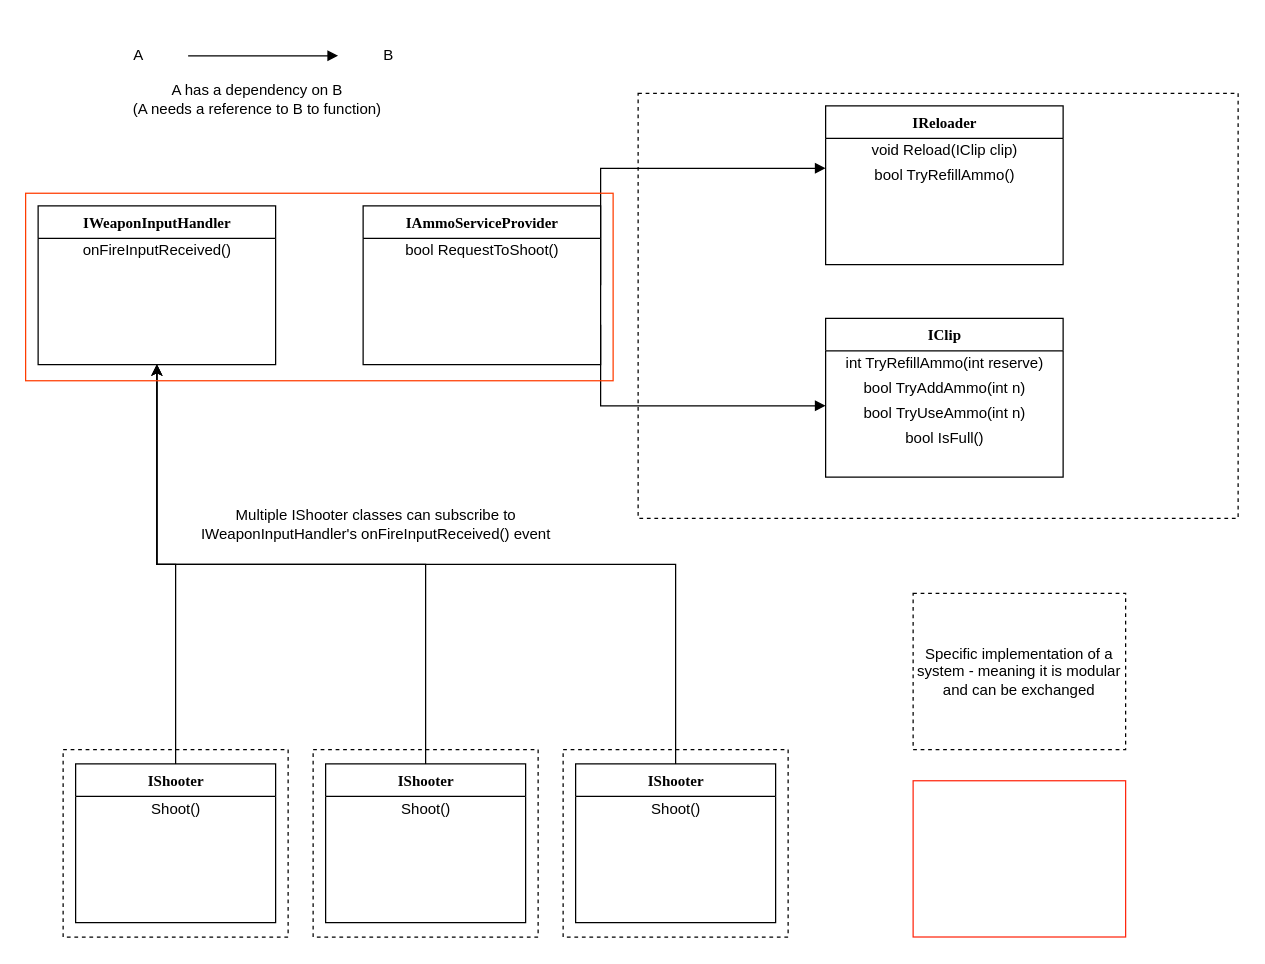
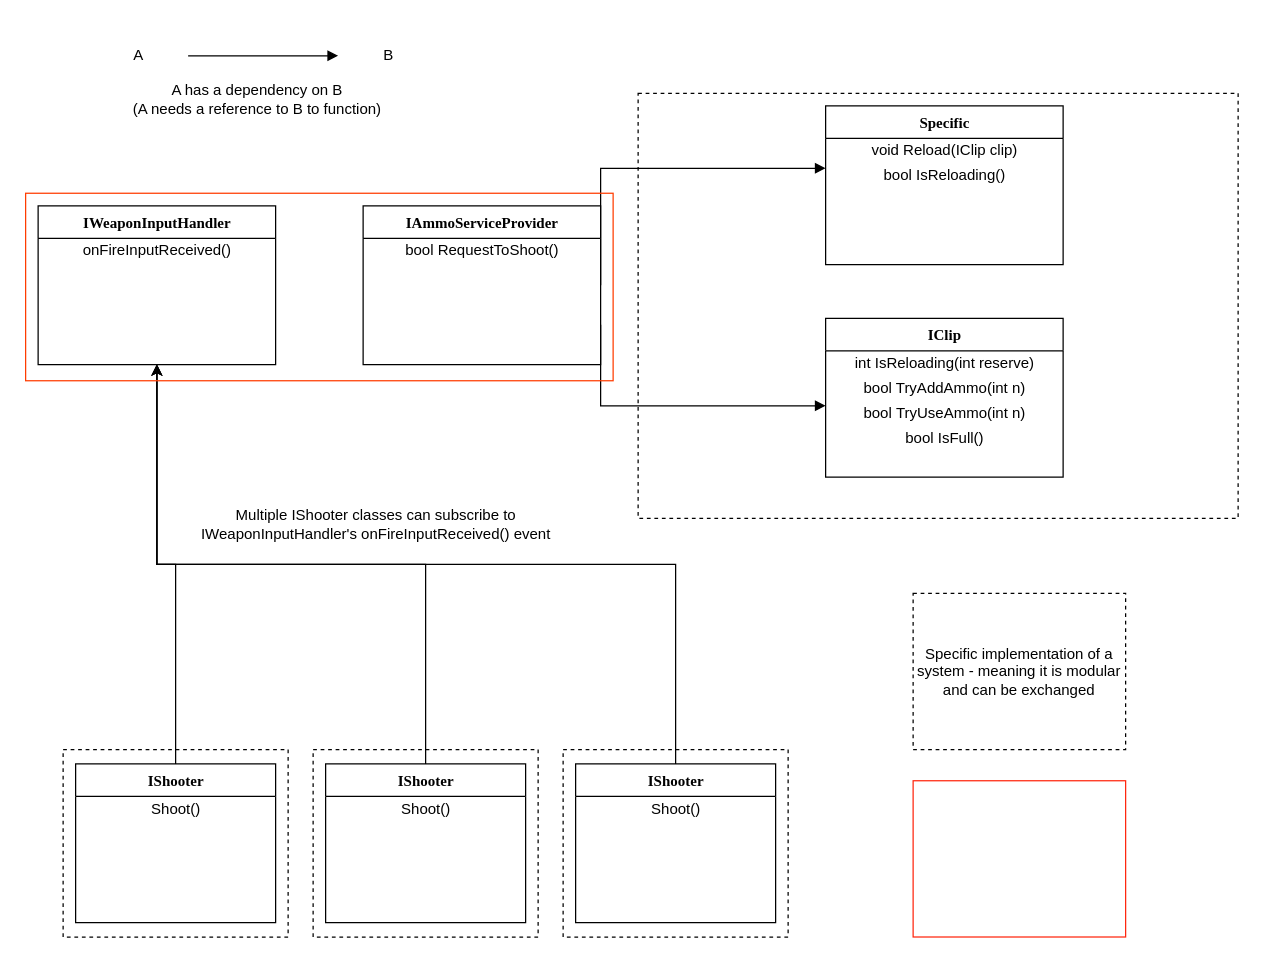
  <mxCell id="0" />
  <mxCell id="1" parent="0" />
  <mxCell id="2" value="" style="rounded=0;whiteSpace=wrap;html=1;dashed=1;fillColor=none;" parent="1" vertex="1"><mxGeometry x="510" y="74" width="480" height="340" as="geometry" /></mxCell>
  <mxCell id="3" style="edgeStyle=elbowEdgeStyle;html=1;labelBackgroundColor=none;startFill=0;endArrow=block;endFill=1;fontFamily=Verdana;fontSize=12;elbow=vertical;rounded=0;exitX=1;exitY=0.75;exitDx=0;exitDy=0;" parent="1" source="17" edge="1"><mxGeometry relative="1" as="geometry"><mxPoint x="480" y="374" as="sourcePoint" /><mxPoint x="660" y="324" as="targetPoint" /><Array as="points"><mxPoint x="560" y="324" /><mxPoint x="620" y="334" /><mxPoint x="530" y="344" /><mxPoint x="500" y="354" /><mxPoint x="510" y="364" /><mxPoint x="420" y="374" /><mxPoint x="440" y="398" /></Array></mxGeometry></mxCell>
  <mxCell id="4" style="edgeStyle=elbowEdgeStyle;html=1;labelBackgroundColor=none;startFill=0;endArrow=block;endFill=1;fontFamily=Verdana;fontSize=12;elbow=vertical;rounded=0;exitX=1;exitY=0.5;exitDx=0;exitDy=0;" parent="1" edge="1" source="17"><mxGeometry relative="1" as="geometry"><mxPoint x="470" y="189.25" as="sourcePoint" /><mxPoint x="660" y="134" as="targetPoint" /><Array as="points"><mxPoint x="570" y="134" /><mxPoint x="620" y="274" /><mxPoint x="530" y="284" /><mxPoint x="500" y="294" /><mxPoint x="510" y="304" /><mxPoint x="420" y="314" /><mxPoint x="440" y="338" /></Array></mxGeometry></mxCell>
  <mxCell id="5" style="edgeStyle=elbowEdgeStyle;html=1;labelBackgroundColor=none;startFill=0;endArrow=block;endFill=1;fontFamily=Verdana;fontSize=12;elbow=vertical;rounded=0;" parent="1" edge="1"><mxGeometry relative="1" as="geometry"><mxPoint x="150" y="44" as="sourcePoint" /><mxPoint x="270" y="44" as="targetPoint" /><Array as="points"><mxPoint x="190" y="44" /><mxPoint x="210" y="20" /><mxPoint x="230" y="44" /></Array></mxGeometry></mxCell>
  <mxCell id="6" value="A" style="text;html=1;align=center;verticalAlign=middle;resizable=0;points=[];autosize=1;" parent="1" vertex="1"><mxGeometry x="100" y="34" width="20" height="20" as="geometry" /></mxCell>
  <mxCell id="7" value="B" style="text;html=1;align=center;verticalAlign=middle;resizable=0;points=[];autosize=1;" parent="1" vertex="1"><mxGeometry x="300" y="34" width="20" height="20" as="geometry" /></mxCell>
  <mxCell id="8" value="A has a dependency on B&lt;br&gt;(A needs a reference to B to function)&lt;br&gt;" style="text;html=1;align=center;verticalAlign=middle;resizable=0;points=[];autosize=1;" parent="1" vertex="1"><mxGeometry x="100" y="64" width="210" height="30" as="geometry" /></mxCell>
- <mxCell id="9" value="IReloader&lt;br&gt;" style="swimlane;html=1;fontStyle=1;align=center;verticalAlign=top;childLayout=stackLayout;horizontal=1;startSize=26;horizontalStack=0;resizeParent=1;resizeLast=0;collapsible=1;marginBottom=0;swimlaneFillColor=#ffffff;rounded=0;shadow=0;comic=0;labelBackgroundColor=none;strokeWidth=1;fillColor=none;fontFamily=Verdana;fontSize=12" parent="1" vertex="1"><mxGeometry x="660" y="84" width="190" height="127" as="geometry" /></mxCell>
+ <mxCell id="9" value="Specific&lt;br&gt;" style="swimlane;html=1;fontStyle=1;align=center;verticalAlign=top;childLayout=stackLayout;horizontal=1;startSize=26;horizontalStack=0;resizeParent=1;resizeLast=0;collapsible=1;marginBottom=0;swimlaneFillColor=#ffffff;rounded=0;shadow=0;comic=0;labelBackgroundColor=none;strokeWidth=1;fillColor=none;fontFamily=Verdana;fontSize=12" parent="1" vertex="1"><mxGeometry x="660" y="84" width="190" height="127" as="geometry" /></mxCell>
  <mxCell id="10" value="void Reload(IClip clip)" style="text;html=1;align=center;verticalAlign=middle;resizable=0;points=[];autosize=1;" parent="9" vertex="1"><mxGeometry y="26" width="190" height="20" as="geometry" /></mxCell>
- <mxCell id="11" value="bool TryRefillAmmo()" style="text;html=1;align=center;verticalAlign=middle;resizable=0;points=[];autosize=1;" parent="9" vertex="1"><mxGeometry y="46" width="190" height="20" as="geometry" /></mxCell>
+ <mxCell id="11" value="bool IsReloading()" style="text;html=1;align=center;verticalAlign=middle;resizable=0;points=[];autosize=1;" parent="9" vertex="1"><mxGeometry y="46" width="190" height="20" as="geometry" /></mxCell>
  <mxCell id="12" value="IClip&lt;br&gt;" style="swimlane;html=1;fontStyle=1;align=center;verticalAlign=top;childLayout=stackLayout;horizontal=1;startSize=26;horizontalStack=0;resizeParent=1;resizeLast=0;collapsible=1;marginBottom=0;swimlaneFillColor=#ffffff;rounded=0;shadow=0;comic=0;labelBackgroundColor=none;strokeWidth=1;fillColor=none;fontFamily=Verdana;fontSize=12" parent="1" vertex="1"><mxGeometry x="660" y="254" width="190" height="127" as="geometry" /></mxCell>
- <mxCell id="13" value="int TryRefillAmmo(int reserve)" style="text;html=1;align=center;verticalAlign=middle;resizable=0;points=[];autosize=1;" parent="12" vertex="1"><mxGeometry y="26" width="190" height="20" as="geometry" /></mxCell>
+ <mxCell id="13" value="int IsReloading(int reserve)" style="text;html=1;align=center;verticalAlign=middle;resizable=0;points=[];autosize=1;" parent="12" vertex="1"><mxGeometry y="26" width="190" height="20" as="geometry" /></mxCell>
  <mxCell id="14" value="bool TryAddAmmo(int n)" style="text;html=1;align=center;verticalAlign=middle;resizable=0;points=[];autosize=1;" parent="12" vertex="1"><mxGeometry y="46" width="190" height="20" as="geometry" /></mxCell>
  <mxCell id="15" value="bool&amp;nbsp;TryUseAmmo(int n)" style="text;html=1;align=center;verticalAlign=middle;resizable=0;points=[];autosize=1;" parent="12" vertex="1"><mxGeometry y="66" width="190" height="20" as="geometry" /></mxCell>
  <mxCell id="16" value="bool IsFull()" style="text;html=1;align=center;verticalAlign=middle;resizable=0;points=[];autosize=1;" vertex="1" parent="12"><mxGeometry y="86" width="190" height="20" as="geometry" /></mxCell>
  <mxCell id="17" value="IAmmoServiceProvider" style="swimlane;html=1;fontStyle=1;align=center;verticalAlign=top;childLayout=stackLayout;horizontal=1;startSize=26;horizontalStack=0;resizeParent=1;resizeLast=0;collapsible=1;marginBottom=0;swimlaneFillColor=#ffffff;rounded=0;shadow=0;comic=0;labelBackgroundColor=none;strokeWidth=1;fillColor=none;fontFamily=Verdana;fontSize=12" parent="1" vertex="1"><mxGeometry x="290" y="164" width="190" height="127" as="geometry" /></mxCell>
  <mxCell id="18" value="bool RequestToShoot()" style="text;html=1;align=center;verticalAlign=middle;resizable=0;points=[];autosize=1;" parent="17" vertex="1"><mxGeometry y="26" width="190" height="20" as="geometry" /></mxCell>
  <mxCell id="19" value="IWeaponInputHandler" style="swimlane;html=1;fontStyle=1;align=center;verticalAlign=top;childLayout=stackLayout;horizontal=1;startSize=26;horizontalStack=0;resizeParent=1;resizeLast=0;collapsible=1;marginBottom=0;swimlaneFillColor=#ffffff;rounded=0;shadow=0;comic=0;labelBackgroundColor=none;strokeWidth=1;fillColor=none;fontFamily=Verdana;fontSize=12" vertex="1" parent="1"><mxGeometry x="30" y="164" width="190" height="127" as="geometry" /></mxCell>
  <mxCell id="20" value="onFireInputReceived()" style="text;html=1;align=center;verticalAlign=middle;resizable=0;points=[];autosize=1;" vertex="1" parent="19"><mxGeometry y="26" width="190" height="20" as="geometry" /></mxCell>
  <mxCell id="21" value="Multiple IShooter classes can subscribe to&lt;br&gt;IWeaponInputHandler's onFireInputReceived() event" style="text;html=1;align=center;verticalAlign=middle;resizable=0;points=[];autosize=1;" vertex="1" parent="1"><mxGeometry x="150" y="404" width="300" height="30" as="geometry" /></mxCell>
  <mxCell id="22" value="" style="rounded=0;whiteSpace=wrap;html=1;dashed=1;fillColor=none;" vertex="1" parent="1"><mxGeometry x="50" y="599" width="180" height="150" as="geometry" /></mxCell>
  <mxCell id="23" value="Specific implementation of a system - meaning it is modular and can be exchanged" style="rounded=0;whiteSpace=wrap;html=1;dashed=1;fillColor=none;" vertex="1" parent="1"><mxGeometry x="730" y="474" width="170" height="125" as="geometry" /></mxCell>
  <mxCell id="24" value="" style="rounded=0;whiteSpace=wrap;html=1;fillColor=none;strokeColor=#FF270F;" vertex="1" parent="1"><mxGeometry x="730" y="624" width="170" height="125" as="geometry" /></mxCell>
  <mxCell id="25" style="edgeStyle=orthogonalEdgeStyle;rounded=0;orthogonalLoop=1;jettySize=auto;html=1;exitX=0.5;exitY=0;exitDx=0;exitDy=0;entryX=0.5;entryY=1;entryDx=0;entryDy=0;" edge="1" parent="1" source="26" target="19"><mxGeometry relative="1" as="geometry" /></mxCell>
  <mxCell id="26" value="IShooter" style="swimlane;html=1;fontStyle=1;align=center;verticalAlign=top;childLayout=stackLayout;horizontal=1;startSize=26;horizontalStack=0;resizeParent=1;resizeLast=0;collapsible=1;marginBottom=0;swimlaneFillColor=#ffffff;rounded=0;shadow=0;comic=0;labelBackgroundColor=none;strokeWidth=1;fillColor=none;fontFamily=Verdana;fontSize=12" parent="1" vertex="1"><mxGeometry x="60" y="610.5" width="160" height="127" as="geometry" /></mxCell>
  <mxCell id="27" value="Shoot()" style="text;html=1;align=center;verticalAlign=middle;resizable=0;points=[];autosize=1;" parent="26" vertex="1"><mxGeometry y="26" width="160" height="20" as="geometry" /></mxCell>
  <mxCell id="28" value="" style="rounded=0;whiteSpace=wrap;html=1;dashed=1;fillColor=none;" vertex="1" parent="1"><mxGeometry x="250" y="599" width="180" height="150" as="geometry" /></mxCell>
  <mxCell id="29" style="edgeStyle=orthogonalEdgeStyle;rounded=0;orthogonalLoop=1;jettySize=auto;html=1;exitX=0.5;exitY=0;exitDx=0;exitDy=0;entryX=0.5;entryY=1;entryDx=0;entryDy=0;" edge="1" parent="1" source="30" target="19"><mxGeometry relative="1" as="geometry" /></mxCell>
  <mxCell id="30" value="IShooter" style="swimlane;html=1;fontStyle=1;align=center;verticalAlign=top;childLayout=stackLayout;horizontal=1;startSize=26;horizontalStack=0;resizeParent=1;resizeLast=0;collapsible=1;marginBottom=0;swimlaneFillColor=#ffffff;rounded=0;shadow=0;comic=0;labelBackgroundColor=none;strokeWidth=1;fillColor=none;fontFamily=Verdana;fontSize=12" vertex="1" parent="1"><mxGeometry x="260" y="610.5" width="160" height="127" as="geometry" /></mxCell>
  <mxCell id="31" value="Shoot()" style="text;html=1;align=center;verticalAlign=middle;resizable=0;points=[];autosize=1;" vertex="1" parent="30"><mxGeometry y="26" width="160" height="20" as="geometry" /></mxCell>
  <mxCell id="32" value="" style="rounded=0;whiteSpace=wrap;html=1;dashed=1;fillColor=none;" vertex="1" parent="1"><mxGeometry x="450" y="599" width="180" height="150" as="geometry" /></mxCell>
  <mxCell id="33" style="edgeStyle=orthogonalEdgeStyle;rounded=0;orthogonalLoop=1;jettySize=auto;html=1;exitX=0.5;exitY=0;exitDx=0;exitDy=0;entryX=0.5;entryY=1;entryDx=0;entryDy=0;" edge="1" parent="1" source="34" target="19"><mxGeometry relative="1" as="geometry" /></mxCell>
  <mxCell id="34" value="IShooter" style="swimlane;html=1;fontStyle=1;align=center;verticalAlign=top;childLayout=stackLayout;horizontal=1;startSize=26;horizontalStack=0;resizeParent=1;resizeLast=0;collapsible=1;marginBottom=0;swimlaneFillColor=#ffffff;rounded=0;shadow=0;comic=0;labelBackgroundColor=none;strokeWidth=1;fillColor=none;fontFamily=Verdana;fontSize=12" vertex="1" parent="1"><mxGeometry x="460" y="610.5" width="160" height="127" as="geometry" /></mxCell>
  <mxCell id="35" value="Shoot()" style="text;html=1;align=center;verticalAlign=middle;resizable=0;points=[];autosize=1;" vertex="1" parent="34"><mxGeometry y="26" width="160" height="20" as="geometry" /></mxCell>
  <mxCell id="36" value="" style="rounded=0;whiteSpace=wrap;html=1;fillColor=none;strokeColor=#FF3C00;" vertex="1" parent="1"><mxGeometry x="20" y="154" width="470" height="150" as="geometry" /></mxCell>
